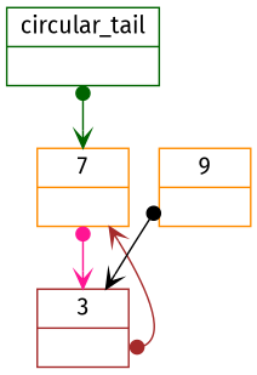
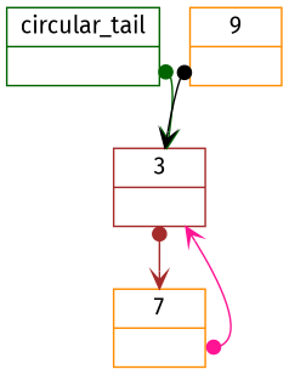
  digraph {
    fontname="Fira Sans"
    rankdir=TB
    node [color=darkorange fontname="Fira Sans" shape=record]
    edge [arrowhead=vee arrowtail=dot dir=both fontname="Fira Sans" tailclip=false tailport=next]
    n1 [color=darkgreen label="{ circular_tail | <next>  }"]
    n2 [color=brown label="{ 3 | <next>  }"]
    n3 [label="{ 7 | <next>  }"]
    n4 [label="{ 9 | <next>  }"]
-   n1 -> n3 [color=darkgreen]
+   n1 -> n2 [color=darkgreen]
    n2 -> n3 [color=brown]
    n3 -> n2 [color=deeppink]
    n4 -> n2 [color=black]
  }
